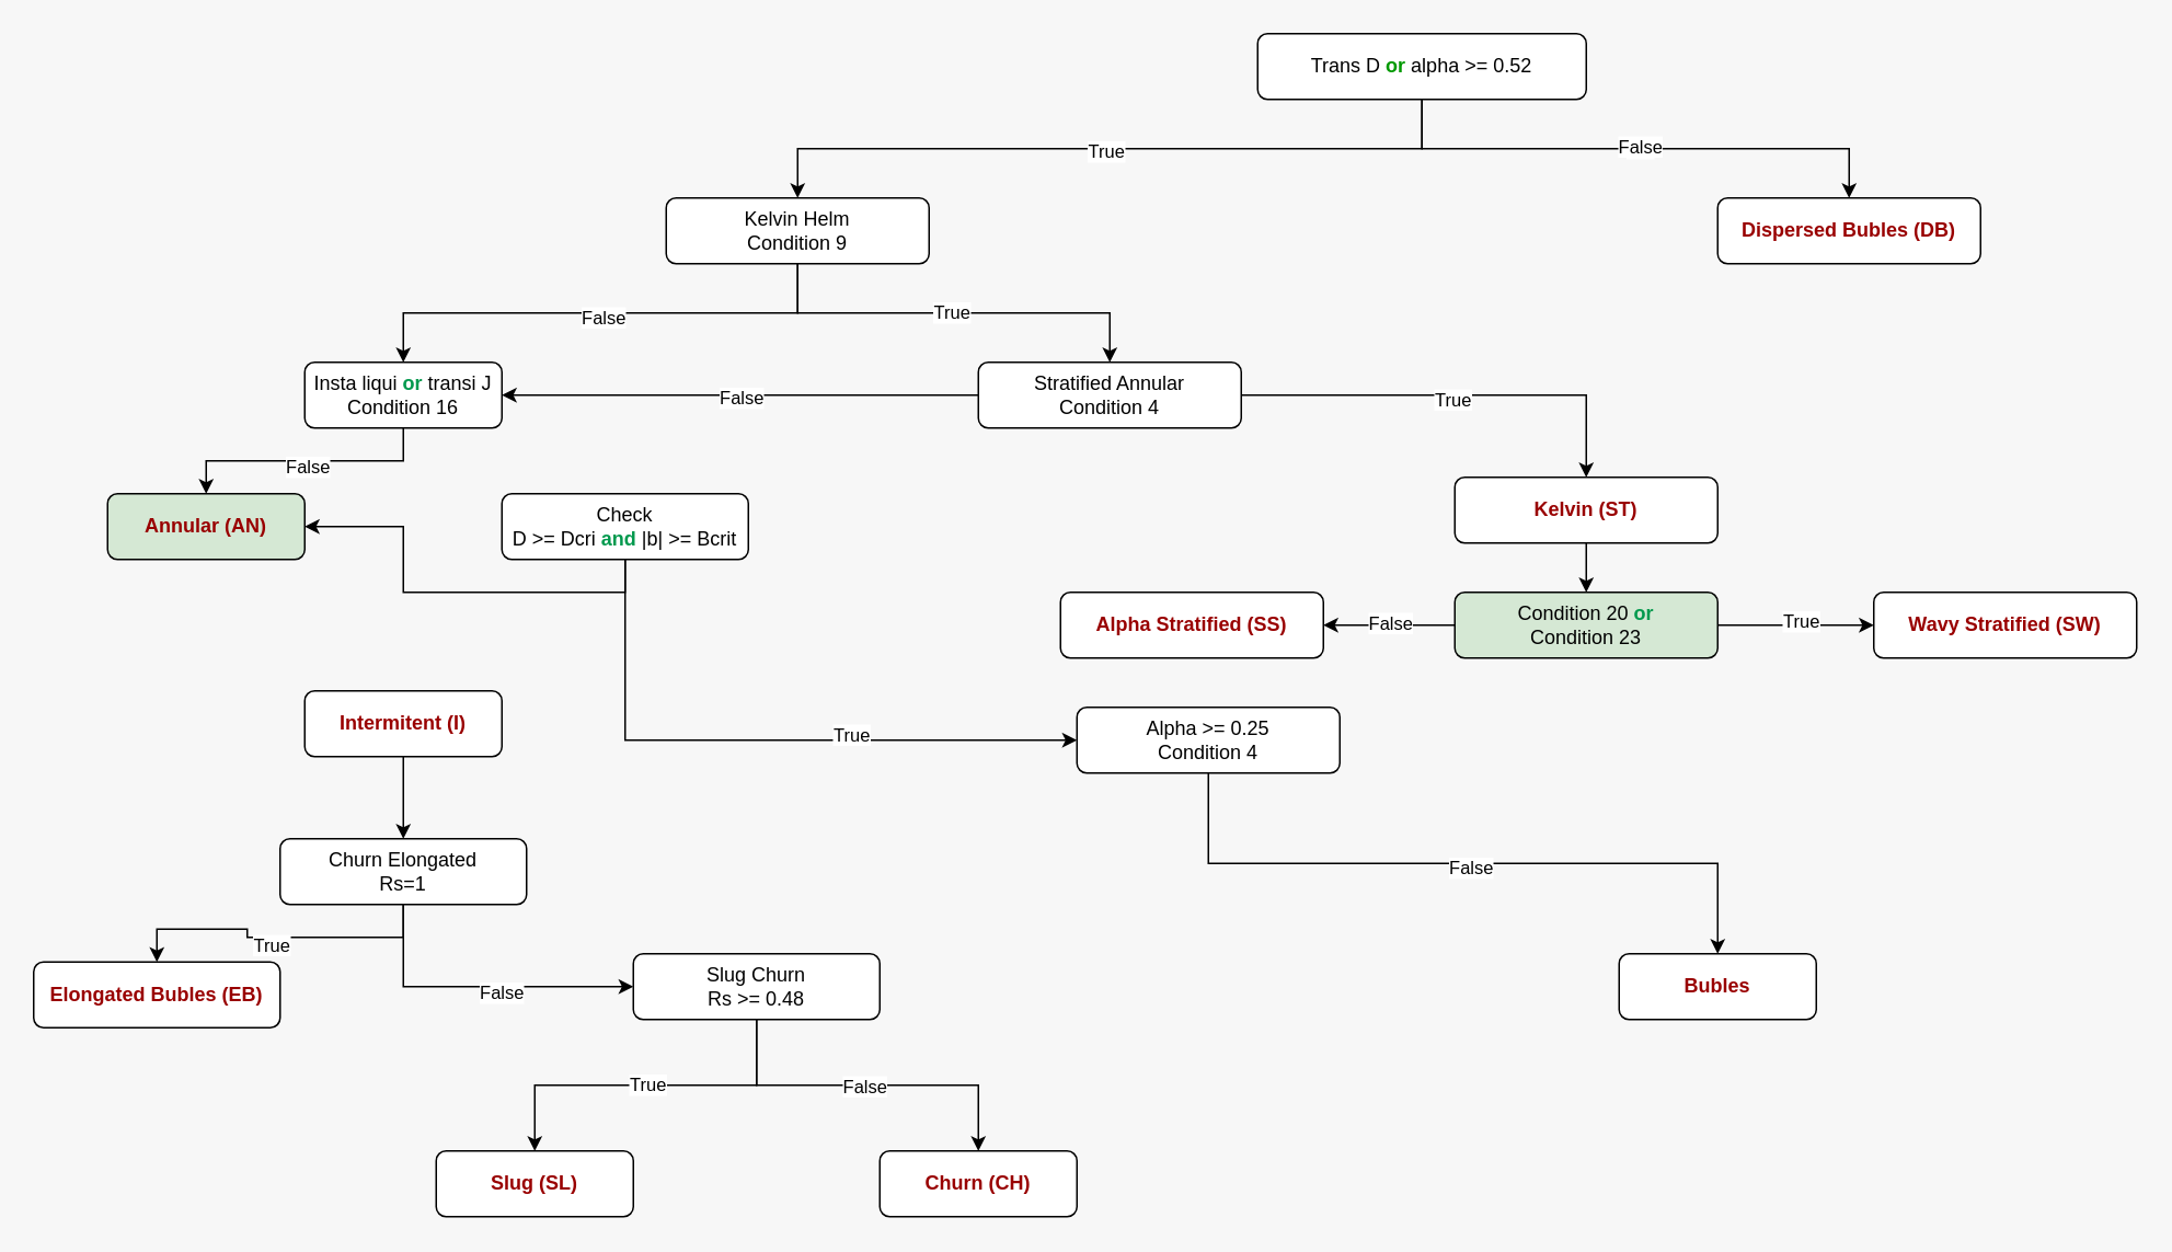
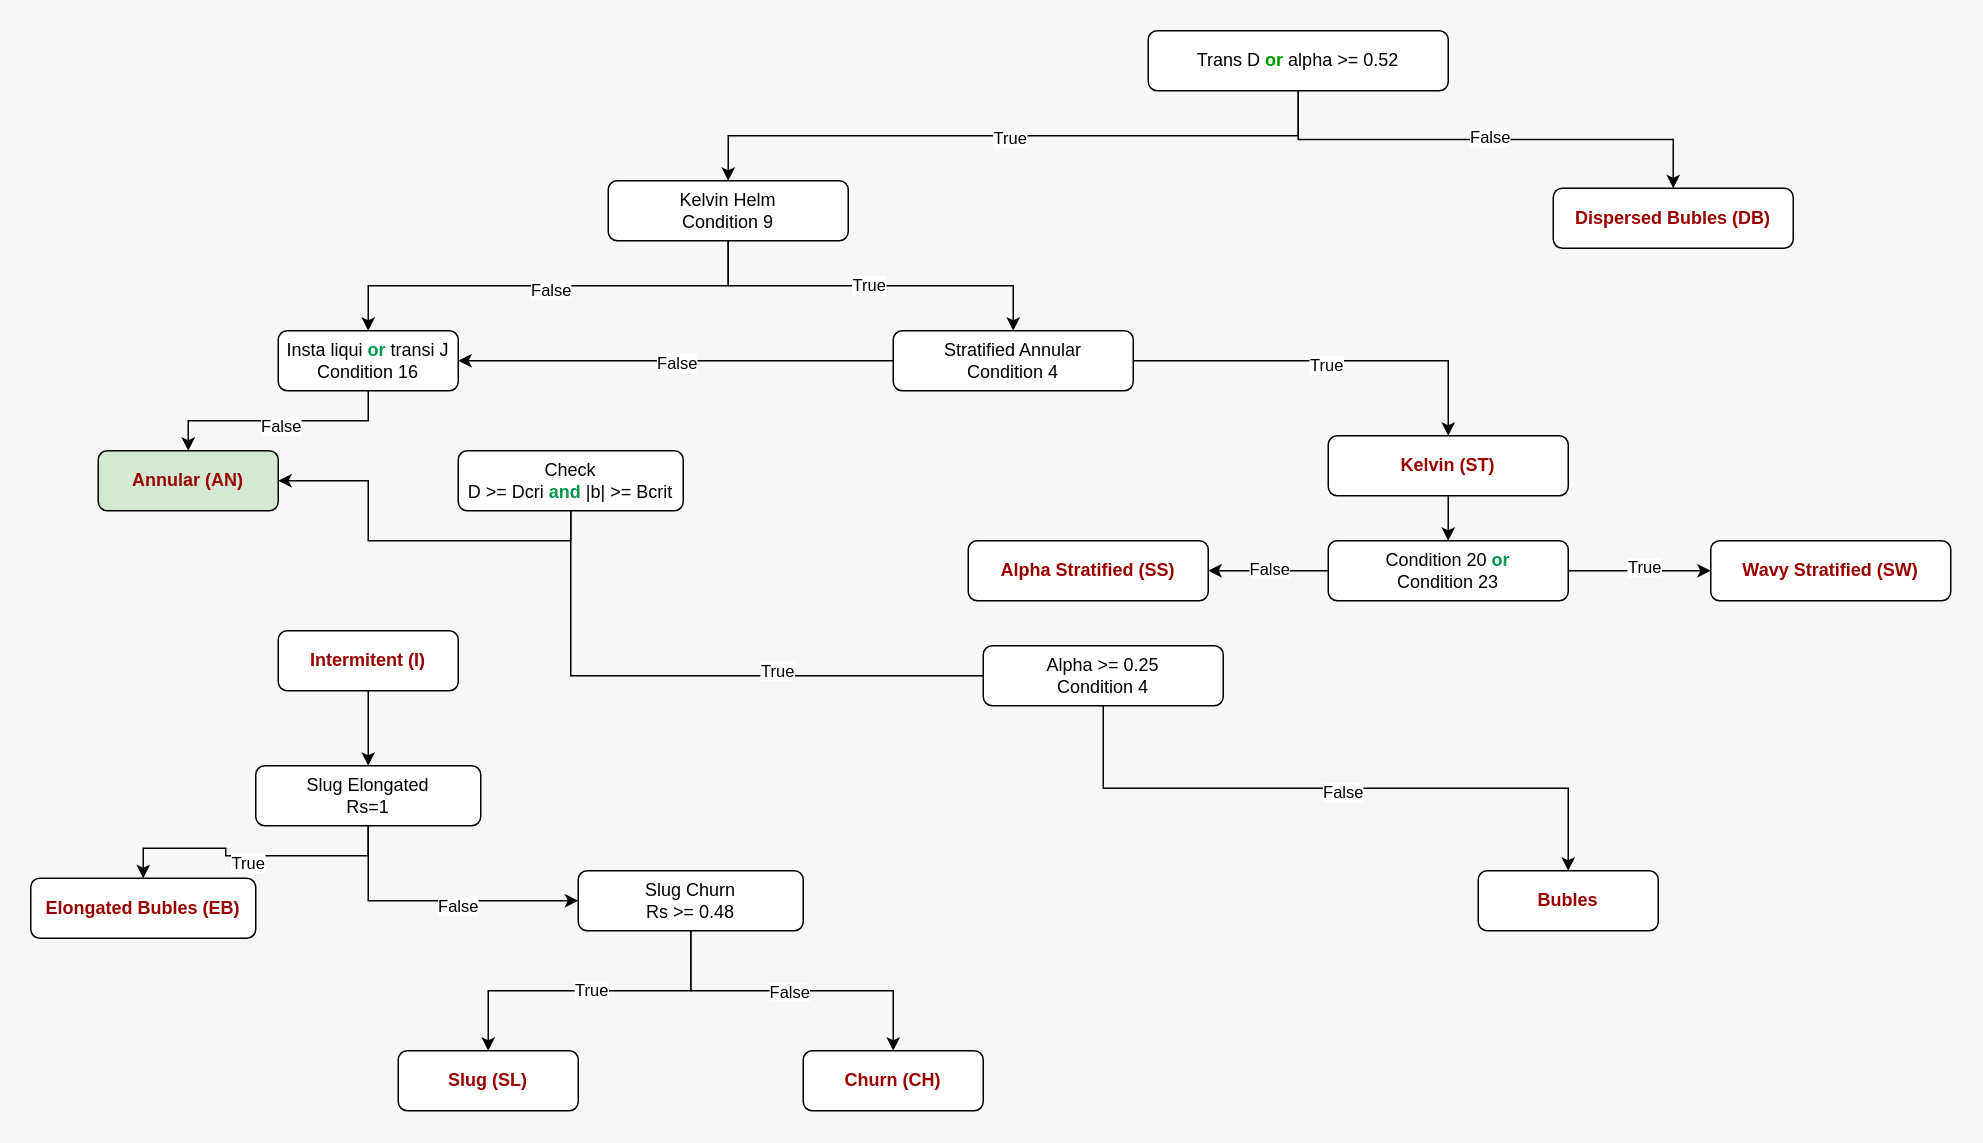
  <mxCell id="0" />
  <mxCell id="1" parent="0" />
  <mxCell id="2" style="edgeStyle=orthogonalEdgeStyle;rounded=0;orthogonalLoop=1;jettySize=auto;html=1;exitX=0.5;exitY=1;exitDx=0;exitDy=0;" parent="1" source="7" target="12" edge="1"><mxGeometry relative="1" as="geometry" /></mxCell>
  <mxCell id="3" value="True" style="edgeLabel;html=1;align=center;verticalAlign=middle;resizable=0;points=[];" parent="2" vertex="1" connectable="0"><mxGeometry x="0.014" y="1" relative="1" as="geometry"><mxPoint as="offset" /></mxGeometry></mxCell>
  <mxCell id="4" style="edgeStyle=orthogonalEdgeStyle;rounded=0;orthogonalLoop=1;jettySize=auto;html=1;exitX=0.5;exitY=1;exitDx=0;exitDy=0;entryX=0.5;entryY=0;entryDx=0;entryDy=0;" parent="1" source="7" target="13" edge="1"><mxGeometry relative="1" as="geometry" /></mxCell>
  <mxCell id="5" value="Yes" style="edgeLabel;html=1;align=center;verticalAlign=middle;resizable=0;points=[];" parent="4" vertex="1" connectable="0"><mxGeometry x="0.015" y="1" relative="1" as="geometry"><mxPoint as="offset" /></mxGeometry></mxCell>
  <mxCell id="6" value="False" style="edgeLabel;html=1;align=center;verticalAlign=middle;resizable=0;points=[];" parent="4" vertex="1" connectable="0"><mxGeometry x="0.015" y="2" relative="1" as="geometry"><mxPoint as="offset" /></mxGeometry></mxCell>
  <mxCell id="7" value="Trans D &lt;b&gt;&lt;font color=&quot;#009900&quot;&gt;or&lt;/font&gt;&lt;/b&gt; alpha &amp;gt;= 0.52" style="rounded=1;whiteSpace=wrap;html=1;" parent="1" vertex="1"><mxGeometry x="765" y="20" width="200" height="40" as="geometry" /></mxCell>
  <mxCell id="8" style="edgeStyle=orthogonalEdgeStyle;rounded=0;orthogonalLoop=1;jettySize=auto;html=1;exitX=0.5;exitY=1;exitDx=0;exitDy=0;" parent="1" source="12" target="20" edge="1"><mxGeometry relative="1" as="geometry" /></mxCell>
  <mxCell id="9" value="False" style="edgeLabel;html=1;align=center;verticalAlign=middle;resizable=0;points=[];" parent="8" vertex="1" connectable="0"><mxGeometry x="-0.005" y="2" relative="1" as="geometry"><mxPoint as="offset" /></mxGeometry></mxCell>
  <mxCell id="10" style="edgeStyle=orthogonalEdgeStyle;rounded=0;orthogonalLoop=1;jettySize=auto;html=1;exitX=0.5;exitY=1;exitDx=0;exitDy=0;" edge="1" parent="1" source="12" target="43"><mxGeometry relative="1" as="geometry" /></mxCell>
  <mxCell id="11" value="True" style="edgeLabel;html=1;align=center;verticalAlign=middle;resizable=0;points=[];" vertex="1" connectable="0" parent="10"><mxGeometry x="-0.016" y="1" relative="1" as="geometry"><mxPoint as="offset" /></mxGeometry></mxCell>
  <mxCell id="12" value="Kelvin Helm&lt;div&gt;Condition 9&lt;/div&gt;" style="rounded=1;whiteSpace=wrap;html=1;" parent="1" vertex="1"><mxGeometry x="405" y="120" width="160" height="40" as="geometry" /></mxCell>
- <mxCell id="13" value="&lt;font color=&quot;#990000&quot;&gt;&lt;b&gt;Dispersed Bubles (DB)&lt;/b&gt;&lt;/font&gt;" style="rounded=1;whiteSpace=wrap;html=1;" parent="1" vertex="1"><mxGeometry x="1045" y="120" width="160" height="40" as="geometry" /></mxCell>
+ <mxCell id="13" value="&lt;font color=&quot;#990000&quot;&gt;&lt;b&gt;Dispersed Bubles (DB)&lt;/b&gt;&lt;/font&gt;" style="rounded=1;whiteSpace=wrap;html=1;" parent="1" vertex="1"><mxGeometry x="1035" y="125" width="160" height="40" as="geometry" /></mxCell>
  <mxCell id="14" value="&lt;div&gt;&lt;span style=&quot;color: rgb(204, 204, 204); font-family: &amp;quot;Droid Sans Mono&amp;quot;, &amp;quot;monospace&amp;quot;, monospace; font-size: 14px; white-space: pre; background-color: rgb(31, 31, 31);&quot;&gt;&lt;br&gt;&lt;/span&gt;&lt;/div&gt;" style="text;html=1;align=center;verticalAlign=middle;resizable=0;points=[];autosize=1;strokeColor=none;fillColor=none;" parent="1" vertex="1"><mxGeometry x="225" y="248" width="20" height="30" as="geometry" /></mxCell>
  <mxCell id="15" value="&lt;b&gt;&lt;font color=&quot;#990000&quot;&gt;Bubles&lt;/font&gt;&lt;/b&gt;" style="rounded=1;whiteSpace=wrap;html=1;" parent="1" vertex="1"><mxGeometry x="985" y="580" width="120" height="40" as="geometry" /></mxCell>
  <mxCell id="16" value="&lt;b&gt;&lt;font color=&quot;#990000&quot;&gt;Slug (SL)&lt;/font&gt;&lt;/b&gt;" style="rounded=1;whiteSpace=wrap;html=1;" parent="1" vertex="1"><mxGeometry x="265" y="700" width="120" height="40" as="geometry" /></mxCell>
  <mxCell id="17" value="&lt;b&gt;&lt;font color=&quot;#990000&quot;&gt;Churn (CH)&lt;/font&gt;&lt;/b&gt;" style="rounded=1;whiteSpace=wrap;html=1;" parent="1" vertex="1"><mxGeometry x="535" y="700" width="120" height="40" as="geometry" /></mxCell>
  <mxCell id="18" style="edgeStyle=orthogonalEdgeStyle;rounded=0;orthogonalLoop=1;jettySize=auto;html=1;exitX=0.5;exitY=1;exitDx=0;exitDy=0;entryX=0.5;entryY=0;entryDx=0;entryDy=0;" parent="1" source="20" target="25" edge="1"><mxGeometry relative="1" as="geometry" /></mxCell>
  <mxCell id="19" value="False" style="edgeLabel;html=1;align=center;verticalAlign=middle;resizable=0;points=[];" parent="18" vertex="1" connectable="0"><mxGeometry x="-0.013" y="3" relative="1" as="geometry"><mxPoint as="offset" /></mxGeometry></mxCell>
  <mxCell id="20" value="Insta liqui &lt;b&gt;&lt;font color=&quot;#00994d&quot;&gt;or&lt;/font&gt;&lt;/b&gt;&amp;nbsp;transi J&lt;div&gt;Condition 16&lt;/div&gt;" style="rounded=1;whiteSpace=wrap;html=1;" parent="1" vertex="1"><mxGeometry x="185" y="220" width="120" height="40" as="geometry" /></mxCell>
  <mxCell id="21" style="edgeStyle=orthogonalEdgeStyle;rounded=0;orthogonalLoop=1;jettySize=auto;html=1;exitX=0.5;exitY=1;exitDx=0;exitDy=0;" edge="1" parent="1" source="24" target="25"><mxGeometry relative="1" as="geometry" /></mxCell>
- <mxCell id="22" style="edgeStyle=orthogonalEdgeStyle;rounded=0;orthogonalLoop=1;jettySize=auto;html=1;exitX=0.5;exitY=1;exitDx=0;exitDy=0;entryX=0;entryY=0.5;entryDx=0;entryDy=0;" edge="1" parent="1" source="24" target="55"><mxGeometry relative="1" as="geometry" /></mxCell>
+ <mxCell id="22" style="edgeStyle=orthogonalEdgeStyle;rounded=0;orthogonalLoop=1;jettySize=auto;html=1;exitX=0.5;exitY=1;exitDx=0;exitDy=0;entryX=0;entryY=0.5;entryDx=0;entryDy=0;endArrow=none;" edge="1" parent="1" source="24" target="55"><mxGeometry relative="1" as="geometry" /></mxCell>
  <mxCell id="23" value="True" style="edgeLabel;html=1;align=center;verticalAlign=middle;resizable=0;points=[];" vertex="1" connectable="0" parent="22"><mxGeometry x="0.282" y="4" relative="1" as="geometry"><mxPoint as="offset" /></mxGeometry></mxCell>
  <mxCell id="24" value="Check&lt;div&gt;D &amp;gt;= Dcri &lt;b&gt;&lt;font color=&quot;#00994d&quot;&gt;and&lt;/font&gt;&lt;/b&gt; |b| &amp;gt;= Bcrit&lt;/div&gt;" style="rounded=1;whiteSpace=wrap;html=1;shadow=0;glass=0;" parent="1" vertex="1"><mxGeometry x="305" y="300" width="150" height="40" as="geometry" /></mxCell>
  <mxCell id="25" value="&lt;b&gt;&lt;font color=&quot;#990000&quot;&gt;Annular (AN)&lt;/font&gt;&lt;/b&gt;" style="rounded=1;whiteSpace=wrap;html=1;fillColor=#d5e8d4;" parent="1" vertex="1"><mxGeometry x="65" y="300" width="120" height="40" as="geometry" /></mxCell>
  <mxCell id="26" style="edgeStyle=orthogonalEdgeStyle;rounded=0;orthogonalLoop=1;jettySize=auto;html=1;exitX=0.5;exitY=1;exitDx=0;exitDy=0;" edge="1" parent="1" source="27" target="32"><mxGeometry relative="1" as="geometry" /></mxCell>
  <mxCell id="27" value="&lt;b&gt;&lt;font color=&quot;#990000&quot;&gt;Intermitent (I)&lt;/font&gt;&lt;/b&gt;" style="rounded=1;whiteSpace=wrap;html=1;" vertex="1" parent="1"><mxGeometry x="185" y="420" width="120" height="40" as="geometry" /></mxCell>
  <mxCell id="28" style="edgeStyle=orthogonalEdgeStyle;rounded=0;orthogonalLoop=1;jettySize=auto;html=1;exitX=0.5;exitY=1;exitDx=0;exitDy=0;entryX=0.5;entryY=0;entryDx=0;entryDy=0;" edge="1" parent="1" source="32" target="33"><mxGeometry relative="1" as="geometry" /></mxCell>
  <mxCell id="29" value="True" style="edgeLabel;html=1;align=center;verticalAlign=middle;resizable=0;points=[];" vertex="1" connectable="0" parent="28"><mxGeometry x="0.04" y="4" relative="1" as="geometry"><mxPoint as="offset" /></mxGeometry></mxCell>
  <mxCell id="30" style="edgeStyle=orthogonalEdgeStyle;rounded=0;orthogonalLoop=1;jettySize=auto;html=1;exitX=0.5;exitY=1;exitDx=0;exitDy=0;entryX=0;entryY=0.5;entryDx=0;entryDy=0;" edge="1" parent="1" source="32" target="38"><mxGeometry relative="1" as="geometry" /></mxCell>
  <mxCell id="31" value="False" style="edgeLabel;html=1;align=center;verticalAlign=middle;resizable=0;points=[];" vertex="1" connectable="0" parent="30"><mxGeometry x="0.151" y="-3" relative="1" as="geometry"><mxPoint as="offset" /></mxGeometry></mxCell>
- <mxCell id="32" value="Churn Elongated&lt;div&gt;Rs=1&lt;/div&gt;" style="rounded=1;whiteSpace=wrap;html=1;" vertex="1" parent="1"><mxGeometry x="170" y="510" width="150" height="40" as="geometry" /></mxCell>
+ <mxCell id="32" value="Slug Elongated&lt;div&gt;Rs=1&lt;/div&gt;" style="rounded=1;whiteSpace=wrap;html=1;" vertex="1" parent="1"><mxGeometry x="170" y="510" width="150" height="40" as="geometry" /></mxCell>
  <mxCell id="33" value="&lt;b&gt;&lt;font color=&quot;#990000&quot;&gt;Elongated Bubles (EB)&lt;/font&gt;&lt;/b&gt;" style="rounded=1;whiteSpace=wrap;html=1;" vertex="1" parent="1"><mxGeometry x="20" y="585" width="150" height="40" as="geometry" /></mxCell>
  <mxCell id="34" style="edgeStyle=orthogonalEdgeStyle;rounded=0;orthogonalLoop=1;jettySize=auto;html=1;exitX=0.5;exitY=1;exitDx=0;exitDy=0;entryX=0.5;entryY=0;entryDx=0;entryDy=0;" edge="1" parent="1" source="38" target="16"><mxGeometry relative="1" as="geometry" /></mxCell>
  <mxCell id="35" value="True" style="edgeLabel;html=1;align=center;verticalAlign=middle;resizable=0;points=[];" vertex="1" connectable="0" parent="34"><mxGeometry x="-0.006" y="-1" relative="1" as="geometry"><mxPoint as="offset" /></mxGeometry></mxCell>
  <mxCell id="36" style="edgeStyle=orthogonalEdgeStyle;rounded=0;orthogonalLoop=1;jettySize=auto;html=1;exitX=0.5;exitY=1;exitDx=0;exitDy=0;entryX=0.5;entryY=0;entryDx=0;entryDy=0;" edge="1" parent="1" source="38" target="17"><mxGeometry relative="1" as="geometry" /></mxCell>
  <mxCell id="37" value="False" style="edgeLabel;html=1;align=center;verticalAlign=middle;resizable=0;points=[];" vertex="1" connectable="0" parent="36"><mxGeometry x="-0.02" y="1" relative="1" as="geometry"><mxPoint y="1" as="offset" /></mxGeometry></mxCell>
  <mxCell id="38" value="Slug Churn&lt;div&gt;Rs &amp;gt;= 0.48&lt;/div&gt;" style="rounded=1;whiteSpace=wrap;html=1;" vertex="1" parent="1"><mxGeometry x="385" y="580" width="150" height="40" as="geometry" /></mxCell>
  <mxCell id="39" style="edgeStyle=orthogonalEdgeStyle;rounded=0;orthogonalLoop=1;jettySize=auto;html=1;exitX=0;exitY=0.5;exitDx=0;exitDy=0;entryX=1;entryY=0.5;entryDx=0;entryDy=0;" edge="1" parent="1" source="43" target="20"><mxGeometry relative="1" as="geometry" /></mxCell>
  <mxCell id="40" value="False" style="edgeLabel;html=1;align=center;verticalAlign=middle;resizable=0;points=[];" vertex="1" connectable="0" parent="39"><mxGeometry y="1" relative="1" as="geometry"><mxPoint as="offset" /></mxGeometry></mxCell>
  <mxCell id="41" style="edgeStyle=orthogonalEdgeStyle;rounded=0;orthogonalLoop=1;jettySize=auto;html=1;exitX=1;exitY=0.5;exitDx=0;exitDy=0;" edge="1" parent="1" source="43" target="45"><mxGeometry relative="1" as="geometry" /></mxCell>
  <mxCell id="42" value="True" style="edgeLabel;html=1;align=center;verticalAlign=middle;resizable=0;points=[];" vertex="1" connectable="0" parent="41"><mxGeometry x="-0.017" y="-2" relative="1" as="geometry"><mxPoint as="offset" /></mxGeometry></mxCell>
  <mxCell id="43" value="Stratified Annular&lt;div&gt;Condition 4&lt;/div&gt;" style="rounded=1;whiteSpace=wrap;html=1;" vertex="1" parent="1"><mxGeometry x="595" y="220" width="160" height="40" as="geometry" /></mxCell>
  <mxCell id="44" style="edgeStyle=orthogonalEdgeStyle;rounded=0;orthogonalLoop=1;jettySize=auto;html=1;exitX=0.5;exitY=1;exitDx=0;exitDy=0;entryX=0.5;entryY=0;entryDx=0;entryDy=0;" edge="1" parent="1" source="45" target="50"><mxGeometry relative="1" as="geometry" /></mxCell>
  <mxCell id="45" value="&lt;b&gt;&lt;font color=&quot;#990000&quot;&gt;Kelvin (ST)&lt;/font&gt;&lt;/b&gt;" style="rounded=1;whiteSpace=wrap;html=1;" vertex="1" parent="1"><mxGeometry x="885" y="290" width="160" height="40" as="geometry" /></mxCell>
  <mxCell id="46" style="edgeStyle=orthogonalEdgeStyle;rounded=0;orthogonalLoop=1;jettySize=auto;html=1;exitX=0;exitY=0.5;exitDx=0;exitDy=0;" edge="1" parent="1" source="50" target="51"><mxGeometry relative="1" as="geometry" /></mxCell>
  <mxCell id="47" value="False" style="edgeLabel;html=1;align=center;verticalAlign=middle;resizable=0;points=[];" vertex="1" connectable="0" parent="46"><mxGeometry y="-2" relative="1" as="geometry"><mxPoint as="offset" /></mxGeometry></mxCell>
  <mxCell id="48" style="edgeStyle=orthogonalEdgeStyle;rounded=0;orthogonalLoop=1;jettySize=auto;html=1;exitX=1;exitY=0.5;exitDx=0;exitDy=0;" edge="1" parent="1" source="50" target="52"><mxGeometry relative="1" as="geometry" /></mxCell>
  <mxCell id="49" value="True" style="edgeLabel;html=1;align=center;verticalAlign=middle;resizable=0;points=[];" vertex="1" connectable="0" parent="48"><mxGeometry x="0.05" y="3" relative="1" as="geometry"><mxPoint as="offset" /></mxGeometry></mxCell>
- <mxCell id="50" value="&lt;div&gt;Condition 20 &lt;b&gt;&lt;font color=&quot;#00994d&quot;&gt;or&lt;/font&gt;&lt;/b&gt;&lt;/div&gt;&lt;div&gt;Condition 23&lt;/div&gt;" style="rounded=1;whiteSpace=wrap;html=1;fillColor=#d5e8d4;" vertex="1" parent="1"><mxGeometry x="885" y="360" width="160" height="40" as="geometry" /></mxCell>
+ <mxCell id="50" value="&lt;div&gt;Condition 20 &lt;b&gt;&lt;font color=&quot;#00994d&quot;&gt;or&lt;/font&gt;&lt;/b&gt;&lt;/div&gt;&lt;div&gt;Condition 23&lt;/div&gt;" style="rounded=1;whiteSpace=wrap;html=1;" vertex="1" parent="1"><mxGeometry x="885" y="360" width="160" height="40" as="geometry" /></mxCell>
  <mxCell id="51" value="&lt;b&gt;&lt;font color=&quot;#990000&quot;&gt;Alpha Stratified (SS)&lt;/font&gt;&lt;/b&gt;" style="rounded=1;whiteSpace=wrap;html=1;" vertex="1" parent="1"><mxGeometry x="645" y="360" width="160" height="40" as="geometry" /></mxCell>
  <mxCell id="52" value="&lt;b&gt;&lt;font color=&quot;#990000&quot;&gt;Wavy Stratified (SW)&lt;/font&gt;&lt;/b&gt;" style="rounded=1;whiteSpace=wrap;html=1;" vertex="1" parent="1"><mxGeometry x="1140" y="360" width="160" height="40" as="geometry" /></mxCell>
  <mxCell id="53" style="edgeStyle=orthogonalEdgeStyle;rounded=0;orthogonalLoop=1;jettySize=auto;html=1;exitX=0.5;exitY=1;exitDx=0;exitDy=0;" edge="1" parent="1" source="55" target="15"><mxGeometry relative="1" as="geometry" /></mxCell>
  <mxCell id="54" value="False" style="edgeLabel;html=1;align=center;verticalAlign=middle;resizable=0;points=[];" vertex="1" connectable="0" parent="53"><mxGeometry x="0.017" y="-2" relative="1" as="geometry"><mxPoint as="offset" /></mxGeometry></mxCell>
  <mxCell id="55" value="&lt;div&gt;Alpha &amp;gt;= 0.25&lt;/div&gt;&lt;div&gt;Condition 4&lt;/div&gt;" style="rounded=1;whiteSpace=wrap;html=1;" vertex="1" parent="1"><mxGeometry x="655" y="430" width="160" height="40" as="geometry" /></mxCell>
